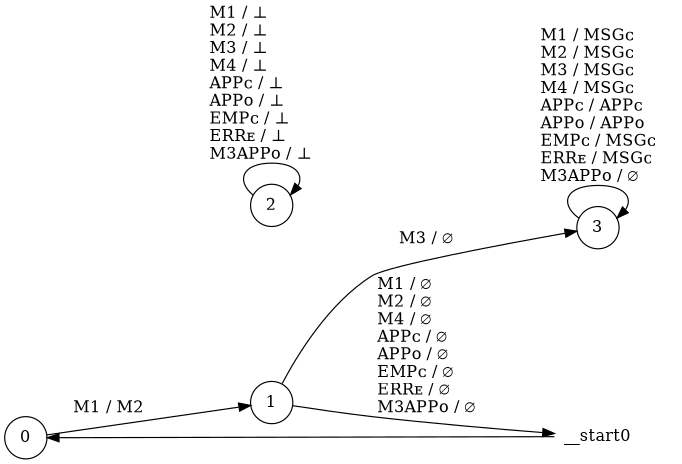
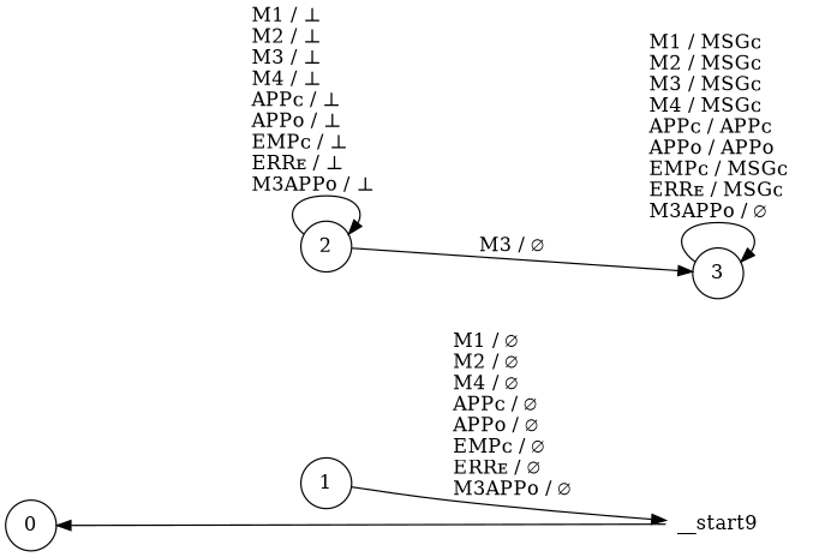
  digraph {
    rankdir=LR
    node [shape=circle]
    n1 [label=0]
    n2 [label=1]
    n3 [label=3]
-   __start0 [height=0 shape=none width=0]
+   __start0 [height=0 shape=none width=0 label=__start9]
    n5 [label=2]
-   n1 -> n2 [label=" M1 / M2     "]
-   n2 -> n3 [label=" M3 / ∅     "]
+   n5 -> n3 [label=" M3 / ∅     "]
    n2 -> __start0 [label=" M1 / ∅\l M2 / ∅\l M4 / ∅\l APPᴄ / ∅\l APPᴏ / ∅\l EMPᴄ / ∅\l ERRᴇ / ∅\l M3APPᴏ / ∅     "]
    n3 -> n3 [label=" M1 / MSGᴄ\l M2 / MSGᴄ\l M3 / MSGᴄ\l M4 / MSGᴄ\l APPᴄ / APPᴄ\l APPᴏ / APPᴏ\l EMPᴄ / MSGᴄ\l ERRᴇ / MSGᴄ\l M3APPᴏ / ∅     "]
    __start0 -> n1
    n5 -> n5 [label=" M1 / ⊥\l M2 / ⊥\l M3 / ⊥\l M4 / ⊥\l APPᴄ / ⊥\l APPᴏ / ⊥\l EMPᴄ / ⊥\l ERRᴇ / ⊥\l M3APPᴏ / ⊥     "]
  }
